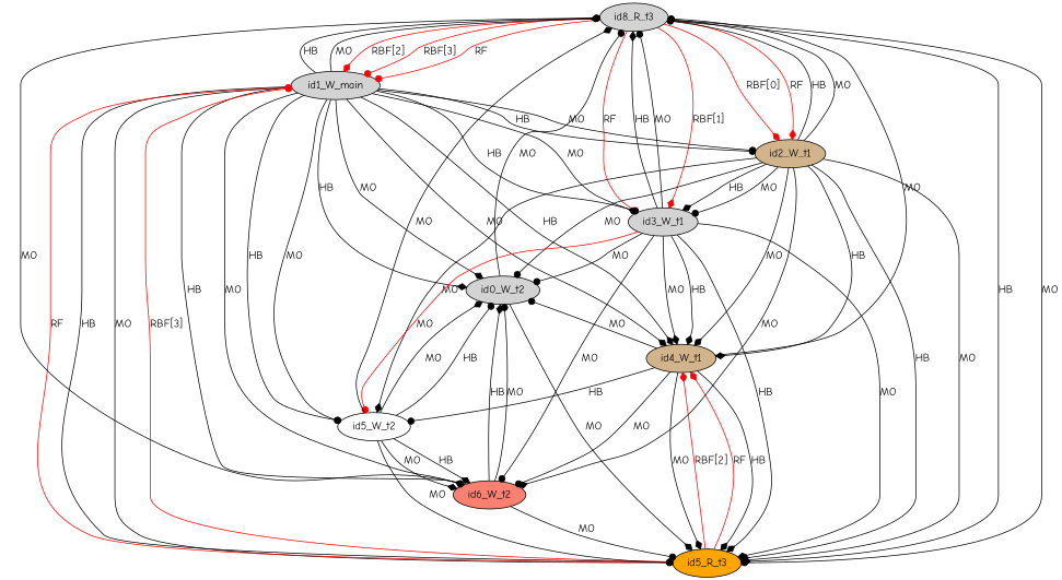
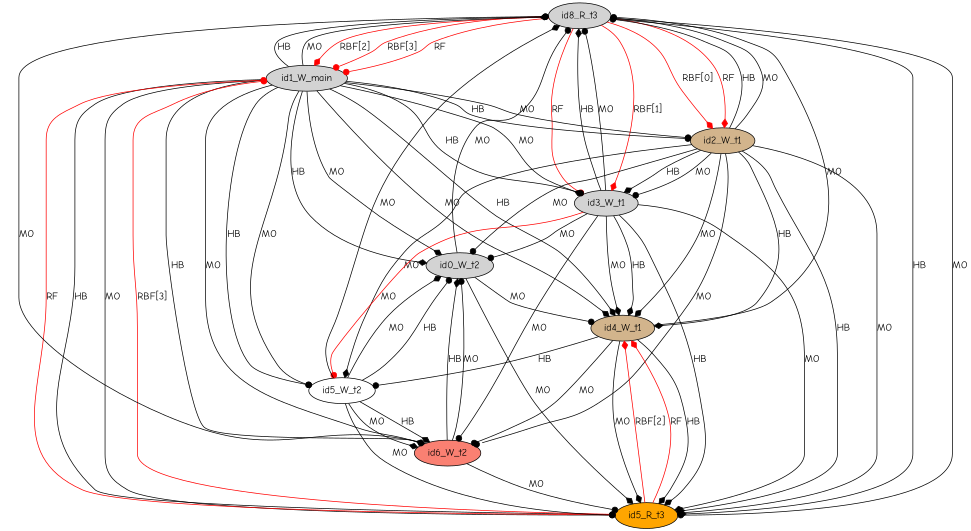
  digraph {
    fontname="Comic Neue"
    rankdir=TB
    node [fillcolor=lightgrey fontname="Comic Neue" style=filled]
    edge [arrowhead=dot color=black fontname="Comic Neue"]
    id8_R_t3
    id1_W_main
    id2_W_t1 [fillcolor=tan]
    id3_W_t1
    n5 [fillcolor=orange label=id5_R_t3]
    id4_W_t1 [fillcolor=tan]
    id5_W_t2 [fillcolor=white]
    id6_W_t2 [fillcolor=salmon]
    n9 [label=id0_W_t2]
    id8_R_t3 -> id1_W_main [arrowhead=diamond color=red label="RBF[2]"]
    id8_R_t3 -> id1_W_main [color=red label="RBF[3]"]
    id8_R_t3 -> id1_W_main [color=red label=RF]
    id8_R_t3 -> id2_W_t1 [arrowhead=diamond color=red label="RBF[0]"]
    id8_R_t3 -> id2_W_t1 [arrowhead=diamond color=red label=RF]
    id8_R_t3 -> id3_W_t1 [arrowhead=diamond color=red label="RBF[1]"]
    id8_R_t3 -> id3_W_t1 [color=red label=RF]
    id8_R_t3 -> n5 [arrowhead=diamond label=HB]
    id8_R_t3 -> n5 [label=MO]
    id1_W_main -> id8_R_t3 [label=HB]
    id1_W_main -> id8_R_t3 [arrowhead=diamond label=MO]
    id1_W_main -> id2_W_t1 [label=HB]
    id1_W_main -> id2_W_t1 [label=MO]
    id1_W_main -> id3_W_t1 [label=HB]
    id1_W_main -> id3_W_t1 [arrowhead=diamond label=MO]
    id1_W_main -> n5 [label=HB]
    id1_W_main -> n5 [label=MO]
    id1_W_main -> id4_W_t1 [arrowhead=diamond label=HB]
    id1_W_main -> id4_W_t1 [arrowhead=diamond label=MO]
    id1_W_main -> id5_W_t2 [label=HB]
    id1_W_main -> id5_W_t2 [label=MO]
    id1_W_main -> id6_W_t2 [arrowhead=diamond label=HB]
    id1_W_main -> id6_W_t2 [label=MO]
    id1_W_main -> n9 [arrowhead=diamond label=HB]
    id1_W_main -> n9 [arrowhead=diamond label=MO]
    id2_W_t1 -> id8_R_t3 [label=HB]
    id2_W_t1 -> id8_R_t3 [label=MO]
    id2_W_t1 -> id3_W_t1 [arrowhead=diamond label=HB]
    id2_W_t1 -> id3_W_t1 [label=MO]
    id2_W_t1 -> n5 [arrowhead=diamond label=HB]
    id2_W_t1 -> n5 [label=MO]
    id2_W_t1 -> id4_W_t1 [arrowhead=diamond label=HB]
    id2_W_t1 -> id4_W_t1 [arrowhead=diamond label=MO]
    id2_W_t1 -> id5_W_t2 [arrowhead=diamond label=MO]
-   id2_W_t1 -> id6_W_t2 [arrowhead=diamond label=MO]
+   id2_W_t1 -> id6_W_t2 [label=MO]
    id2_W_t1 -> n9 [label=MO]
    id3_W_t1 -> id8_R_t3 [arrowhead=diamond label=HB]
    id3_W_t1 -> id8_R_t3 [label=MO]
    id3_W_t1 -> n5 [arrowhead=diamond label=HB]
    id3_W_t1 -> n5 [arrowhead=diamond label=MO]
    id3_W_t1 -> id4_W_t1 [arrowhead=diamond label=HB]
    id3_W_t1 -> id4_W_t1 [arrowhead=diamond label=MO]
    id3_W_t1 -> id5_W_t2 [color=red label=MO]
    id3_W_t1 -> id6_W_t2 [label=MO]
    id3_W_t1 -> n9 [label=MO]
    n5 -> id1_W_main [color=red label="RBF[3]"]
    n5 -> id1_W_main [color=red label=RF]
    n5 -> id4_W_t1 [arrowhead=diamond color=red label="RBF[2]"]
    n5 -> id4_W_t1 [arrowhead=diamond color=red label=RF]
    id4_W_t1 -> id8_R_t3 [label=MO]
    id4_W_t1 -> n5 [arrowhead=diamond label=HB]
    id4_W_t1 -> n5 [arrowhead=diamond label=MO]
    id4_W_t1 -> id5_W_t2 [label=HB]
    id4_W_t1 -> id6_W_t2 [label=MO]
-   id4_W_t1 -> n9 [label=MO]
+   n9 -> id4_W_t1 [label=MO]
    id5_W_t2 -> id8_R_t3 [arrowhead=diamond label=MO]
    id5_W_t2 -> n5 [label=MO]
    id5_W_t2 -> id6_W_t2 [arrowhead=diamond label=HB]
    id5_W_t2 -> id6_W_t2 [arrowhead=diamond label=MO]
    id5_W_t2 -> n9 [label=HB]
    id5_W_t2 -> n9 [arrowhead=diamond label=MO]
    id6_W_t2 -> id8_R_t3 [label=MO]
    id6_W_t2 -> n5 [label=MO]
    id6_W_t2 -> n9 [arrowhead=diamond label=HB]
    id6_W_t2 -> n9 [label=MO]
    n9 -> id8_R_t3 [label=MO]
    n9 -> n5 [arrowhead=diamond label=MO]
  }
